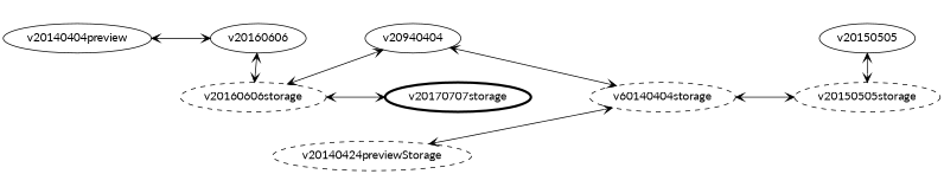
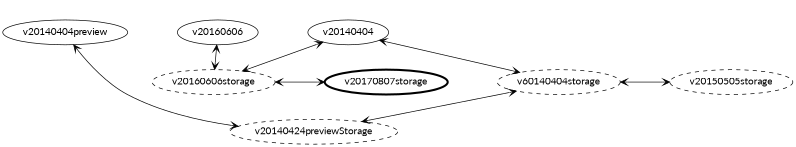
  graph {
    fontname=Lato
    nodesep=1
    node [fontname=Lato group=storage shape=ellipse]
    edge [arrowhead=vee arrowtail=vee dir=both fontname=Lato]
-   v20170707storage [penwidth=3 rankType=min style=solid]
+   v20170707storage [penwidth=3 rankType=min style=solid label=v20170807storage]
    n2 [label=v60140404storage penwidth=1 rankType=min style=dashed]
    v20150505storage [penwidth=1 rankType=min style=dashed]
    v20160606storage [penwidth=1 rankType=min style=dashed]
    v20140404preview [group=api]
-   v20140404 [group=api label=v20940404]
-   v20150505 [group=api]
+   v20140404 [group=api]
    v20160606 [group=api]
    n9 [label=v20140424previewStorage penwidth=1 style=dashed group=""]
    subgraph sub_1 {
      rank=same
      v20170707storage
      n2
      v20150505storage
      v20160606storage
    }
    subgraph sub_2 {
      label="API Versions"
      labelloc=t
      rank=same
      v20140404preview
      v20140404
-     v20150505
      v20160606
    }
    n2 -- v20150505storage
    n2 -- n9
    v20160606storage -- v20170707storage
    v20140404preview -- v20140404 [style=invis]
-   v20140404preview -- v20160606
+   v20140404preview -- n9
    v20140404 -- n2
    v20140404 -- v20160606storage
-   v20150505 -- v20150505storage
    v20160606 -- v20160606storage
  }
